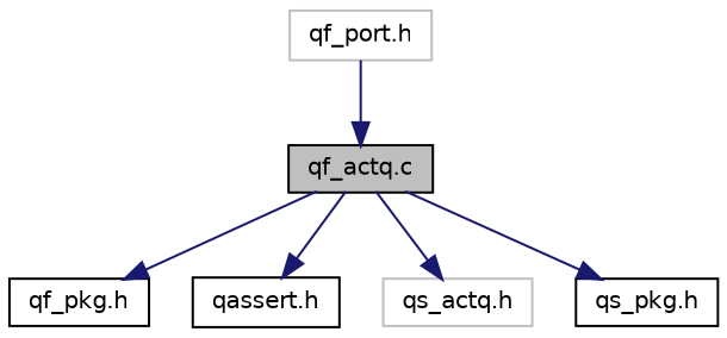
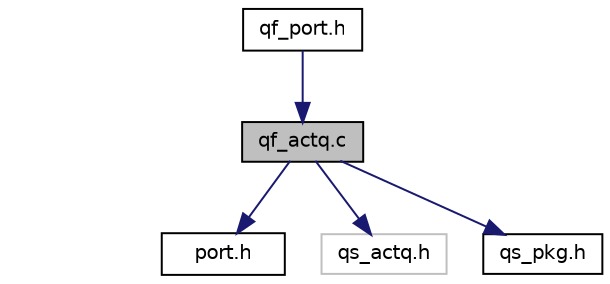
  digraph {
    node [color=black fillcolor=white fontname=Helvetica fontsize=10 shape=record style=filled]
    edge [color=midnightblue fontname=Helvetica fontsize=10 labelfontname=Helvetica labelfontsize=10 style=solid]
    n1 [fillcolor=grey75 fontcolor=black height=0.2 label="qf_actq.c" width=0.4]
-   n2 [height=0.2 label="qf_pkg.h" width=0.4]
-   n3 [height=0.2 label="qassert.h" width=0.4]
+   n3 [height=0.2 label="port.h" width=0.4]
    n4 [color=grey75 height=0.2 label="qs_actq.h" width=0.4]
    n5 [height=0.2 label="qs_pkg.h" width=0.4]
-   n6 [color=grey75 height=0.2 label="qf_port.h" width=0.4]
-   n1 -> n2
+   n6 [height=0.2 label="qf_port.h" width=0.4]
    n1 -> n3
    n1 -> n4
    n1 -> n5
    n6 -> n1
  }
